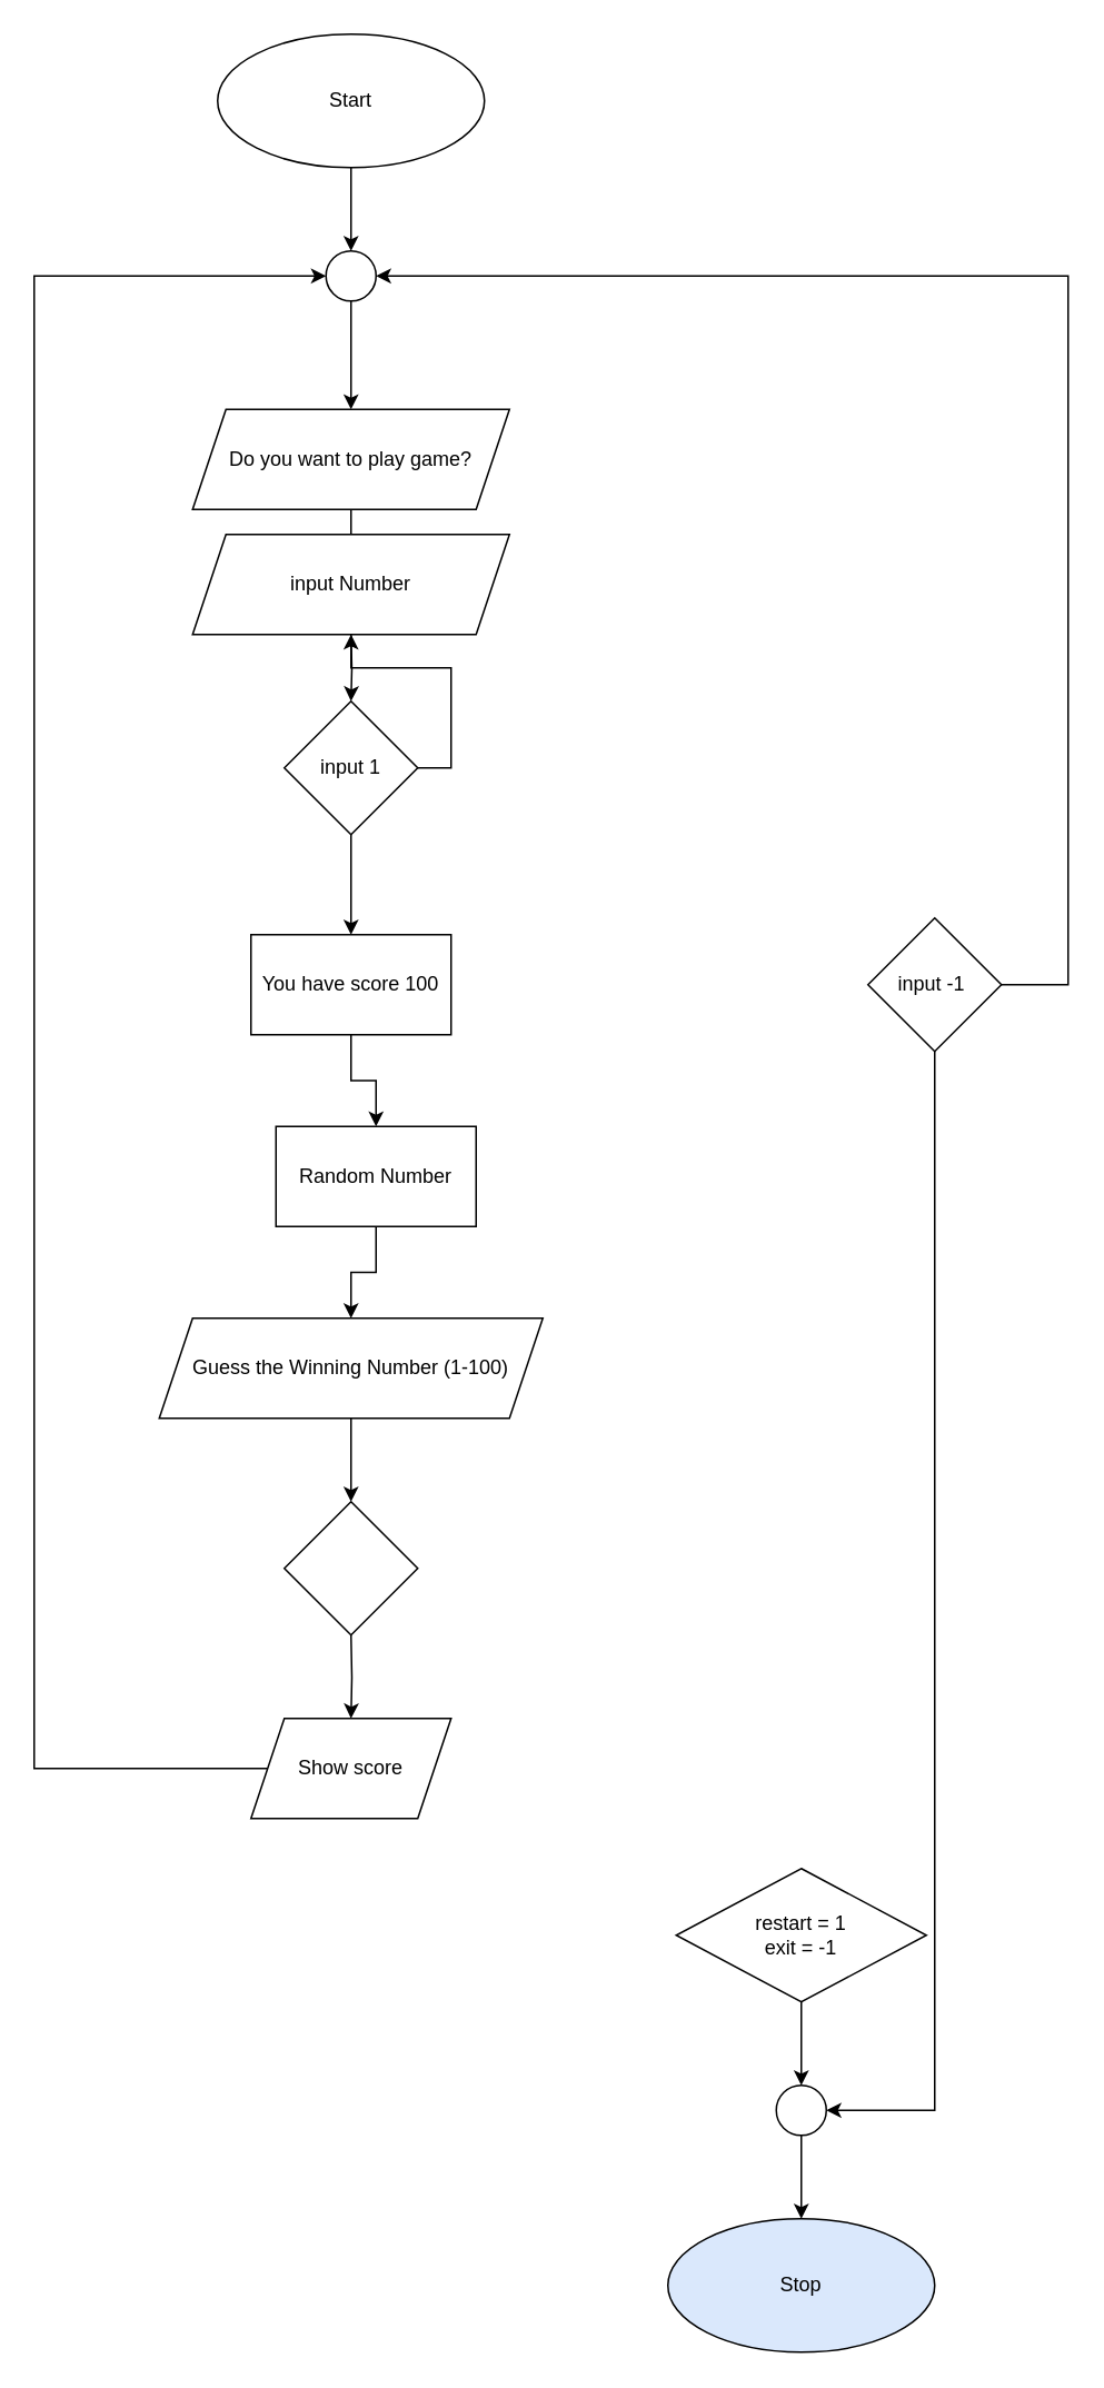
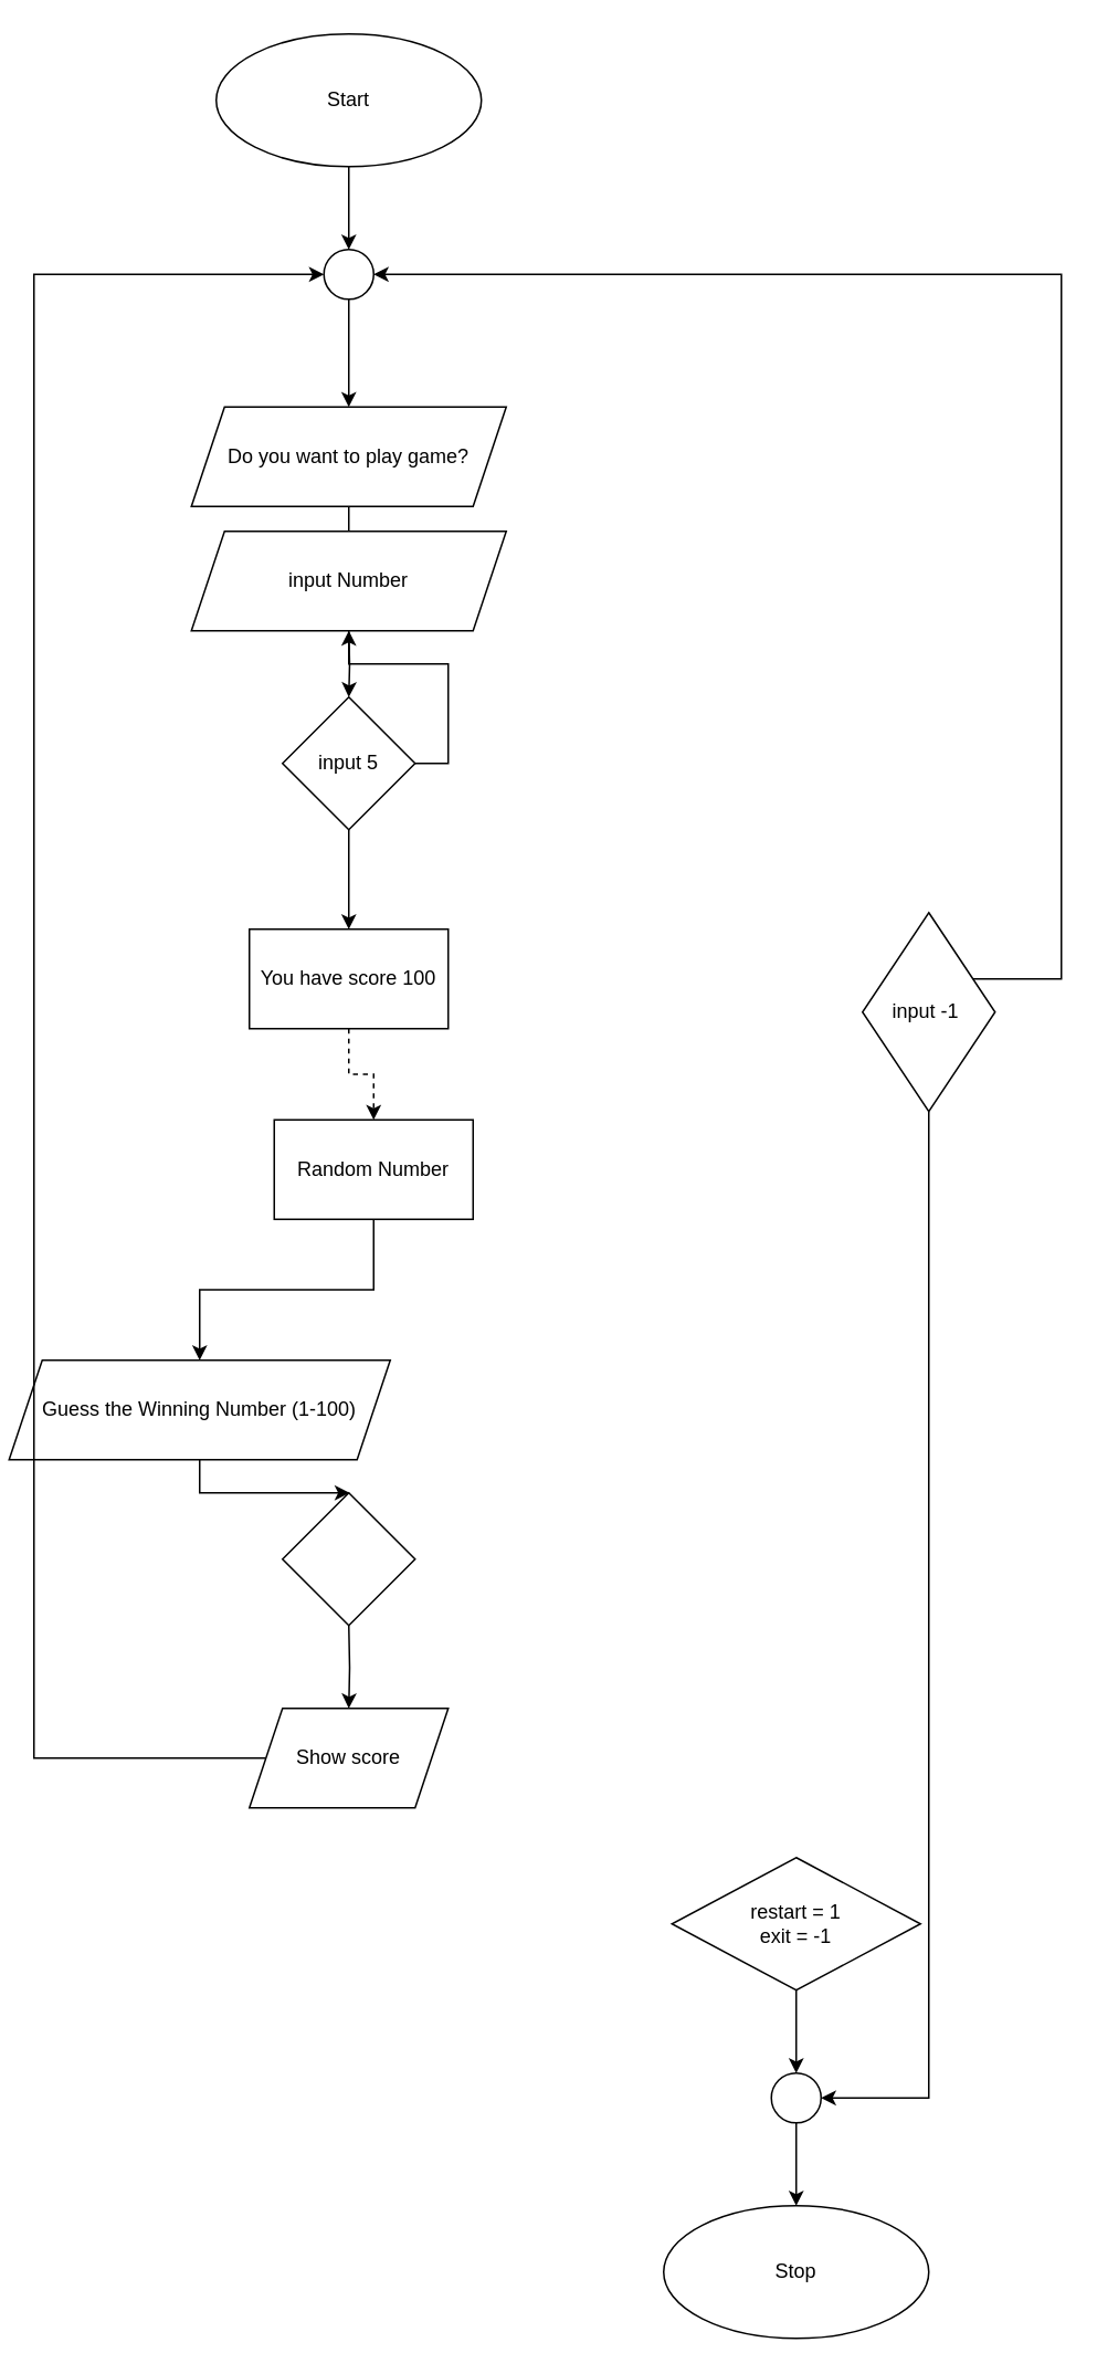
  <mxCell id="0" />
  <mxCell id="1" parent="0" />
  <mxCell id="2" value="" style="edgeStyle=orthogonalEdgeStyle;rounded=0;orthogonalLoop=1;jettySize=auto;html=1;" edge="1" parent="1" source="3"><mxGeometry relative="1" as="geometry"><mxPoint x="210" y="150" as="targetPoint" /></mxGeometry></mxCell>
  <mxCell id="3" value="Start" style="ellipse;whiteSpace=wrap;html=1;" vertex="1" parent="1"><mxGeometry x="130" y="20" width="160" height="80" as="geometry" /></mxCell>
  <mxCell id="4" value="" style="edgeStyle=orthogonalEdgeStyle;rounded=0;orthogonalLoop=1;jettySize=auto;html=1;" edge="1" parent="1" source="5" target="7"><mxGeometry relative="1" as="geometry" /></mxCell>
  <mxCell id="5" value="restart = 1&lt;div&gt;exit = -1&lt;/div&gt;" style="rhombus;whiteSpace=wrap;html=1;" vertex="1" parent="1"><mxGeometry x="405" y="1120" width="150" height="80" as="geometry" /></mxCell>
  <mxCell id="6" value="" style="edgeStyle=orthogonalEdgeStyle;rounded=0;orthogonalLoop=1;jettySize=auto;html=1;" edge="1" parent="1" source="7" target="8"><mxGeometry relative="1" as="geometry" /></mxCell>
  <mxCell id="7" value="" style="ellipse;whiteSpace=wrap;html=1;aspect=fixed;" vertex="1" parent="1"><mxGeometry x="465" y="1250" width="30" height="30" as="geometry" /></mxCell>
- <mxCell id="8" value="Stop" style="ellipse;whiteSpace=wrap;html=1;fillColor=#dae8fc;" vertex="1" parent="1"><mxGeometry x="400" y="1330" width="160" height="80" as="geometry" /></mxCell>
+ <mxCell id="8" value="Stop" style="ellipse;whiteSpace=wrap;html=1;" vertex="1" parent="1"><mxGeometry x="400" y="1330" width="160" height="80" as="geometry" /></mxCell>
  <mxCell id="9" value="" style="edgeStyle=orthogonalEdgeStyle;rounded=0;orthogonalLoop=1;jettySize=auto;html=1;" edge="1" parent="1" source="10"><mxGeometry relative="1" as="geometry"><mxPoint x="210" y="320" as="targetPoint" /></mxGeometry></mxCell>
  <mxCell id="10" value="Do you want to play game?" style="shape=parallelogram;perimeter=parallelogramPerimeter;whiteSpace=wrap;html=1;fixedSize=1;" vertex="1" parent="1"><mxGeometry x="115" y="245" width="190" height="60" as="geometry" /></mxCell>
  <mxCell id="11" value="" style="edgeStyle=orthogonalEdgeStyle;rounded=0;orthogonalLoop=1;jettySize=auto;html=1;" edge="1" parent="1"><mxGeometry relative="1" as="geometry"><mxPoint x="210" y="380" as="sourcePoint" /><mxPoint x="210" y="420" as="targetPoint" /></mxGeometry></mxCell>
  <mxCell id="12" value="input Number" style="shape=parallelogram;perimeter=parallelogramPerimeter;whiteSpace=wrap;html=1;fixedSize=1;" vertex="1" parent="1"><mxGeometry x="115" y="320" width="190" height="60" as="geometry" /></mxCell>
  <mxCell id="13" value="" style="edgeStyle=orthogonalEdgeStyle;rounded=0;orthogonalLoop=1;jettySize=auto;html=1;" edge="1" parent="1" source="15" target="17"><mxGeometry relative="1" as="geometry" /></mxCell>
  <mxCell id="14" style="edgeStyle=orthogonalEdgeStyle;rounded=0;orthogonalLoop=1;jettySize=auto;html=1;exitX=1;exitY=0.5;exitDx=0;exitDy=0;" edge="1" parent="1" source="15" target="12"><mxGeometry relative="1" as="geometry" /></mxCell>
- <mxCell id="15" value="input 1" style="rhombus;whiteSpace=wrap;html=1;" vertex="1" parent="1"><mxGeometry x="170" y="420" width="80" height="80" as="geometry" /></mxCell>
- <mxCell id="16" value="" style="edgeStyle=orthogonalEdgeStyle;rounded=0;orthogonalLoop=1;jettySize=auto;html=1;" edge="1" parent="1" source="17" target="22"><mxGeometry relative="1" as="geometry" /></mxCell>
+ <mxCell id="15" value="input 5" style="rhombus;whiteSpace=wrap;html=1;" vertex="1" parent="1"><mxGeometry x="170" y="420" width="80" height="80" as="geometry" /></mxCell>
+ <mxCell id="16" value="" style="edgeStyle=orthogonalEdgeStyle;rounded=0;orthogonalLoop=1;jettySize=auto;html=1;dashed=1;" edge="1" parent="1" source="17" target="22"><mxGeometry relative="1" as="geometry" /></mxCell>
  <mxCell id="17" value="You have score 100" style="rounded=0;whiteSpace=wrap;html=1;" vertex="1" parent="1"><mxGeometry x="150" y="560" width="120" height="60" as="geometry" /></mxCell>
  <mxCell id="18" style="edgeStyle=orthogonalEdgeStyle;rounded=0;orthogonalLoop=1;jettySize=auto;html=1;entryX=1;entryY=0.5;entryDx=0;entryDy=0;" edge="1" parent="1" source="20" target="7"><mxGeometry relative="1" as="geometry"><Array as="points"><mxPoint x="560" y="1265" /></Array></mxGeometry></mxCell>
  <mxCell id="19" style="edgeStyle=orthogonalEdgeStyle;rounded=0;orthogonalLoop=1;jettySize=auto;html=1;entryX=1;entryY=0.5;entryDx=0;entryDy=0;" edge="1" parent="1" source="20" target="27"><mxGeometry relative="1" as="geometry"><mxPoint x="670" y="310" as="targetPoint" /><Array as="points"><mxPoint x="640" y="590" /><mxPoint x="640" y="165" /></Array></mxGeometry></mxCell>
- <mxCell id="20" value="input -1&amp;nbsp;" style="rhombus;whiteSpace=wrap;html=1;" vertex="1" parent="1"><mxGeometry x="520" y="550" width="80" height="80" as="geometry" /></mxCell>
+ <mxCell id="20" value="input -1&amp;nbsp;" style="rhombus;whiteSpace=wrap;html=1;" vertex="1" parent="1"><mxGeometry x="520" y="550" width="80" height="120" as="geometry" /></mxCell>
  <mxCell id="21" value="" style="edgeStyle=orthogonalEdgeStyle;rounded=0;orthogonalLoop=1;jettySize=auto;html=1;" edge="1" parent="1" source="22" target="24"><mxGeometry relative="1" as="geometry" /></mxCell>
  <mxCell id="22" value="Random Number" style="rounded=0;whiteSpace=wrap;html=1;" vertex="1" parent="1"><mxGeometry x="165" y="675" width="120" height="60" as="geometry" /></mxCell>
  <mxCell id="23" value="" style="edgeStyle=orthogonalEdgeStyle;rounded=0;orthogonalLoop=1;jettySize=auto;html=1;" edge="1" parent="1" source="24"><mxGeometry relative="1" as="geometry"><mxPoint x="210" y="900" as="targetPoint" /></mxGeometry></mxCell>
- <mxCell id="24" value="Guess the Winning Number (1-100)" style="shape=parallelogram;perimeter=parallelogramPerimeter;whiteSpace=wrap;html=1;fixedSize=1;" vertex="1" parent="1"><mxGeometry x="95" y="790" width="230" height="60" as="geometry" /></mxCell>
+ <mxCell id="24" value="Guess the Winning Number (1-100)" style="shape=parallelogram;perimeter=parallelogramPerimeter;whiteSpace=wrap;html=1;fixedSize=1;" vertex="1" parent="1"><mxGeometry x="5" y="820" width="230" height="60" as="geometry" /></mxCell>
  <mxCell id="25" value="" style="edgeStyle=orthogonalEdgeStyle;rounded=0;orthogonalLoop=1;jettySize=auto;html=1;" edge="1" parent="1" target="29"><mxGeometry relative="1" as="geometry"><mxPoint x="210" y="980" as="sourcePoint" /></mxGeometry></mxCell>
  <mxCell id="26" value="" style="edgeStyle=orthogonalEdgeStyle;rounded=0;orthogonalLoop=1;jettySize=auto;html=1;" edge="1" parent="1" source="27" target="10"><mxGeometry relative="1" as="geometry" /></mxCell>
  <mxCell id="27" value="" style="ellipse;whiteSpace=wrap;html=1;aspect=fixed;" vertex="1" parent="1"><mxGeometry x="195" y="150" width="30" height="30" as="geometry" /></mxCell>
  <mxCell id="28" style="edgeStyle=orthogonalEdgeStyle;rounded=0;orthogonalLoop=1;jettySize=auto;html=1;entryX=0;entryY=0.5;entryDx=0;entryDy=0;" edge="1" parent="1" source="29" target="27"><mxGeometry relative="1" as="geometry"><mxPoint x="30" y="580" as="targetPoint" /><Array as="points"><mxPoint x="20" y="1060" /><mxPoint x="20" y="165" /></Array></mxGeometry></mxCell>
  <mxCell id="29" value="Show score" style="shape=parallelogram;perimeter=parallelogramPerimeter;whiteSpace=wrap;html=1;fixedSize=1;" vertex="1" parent="1"><mxGeometry x="150" y="1030" width="120" height="60" as="geometry" /></mxCell>
  <mxCell id="30" value="" style="rhombus;whiteSpace=wrap;html=1;" vertex="1" parent="1"><mxGeometry x="170" y="900" width="80" height="80" as="geometry" /></mxCell>
